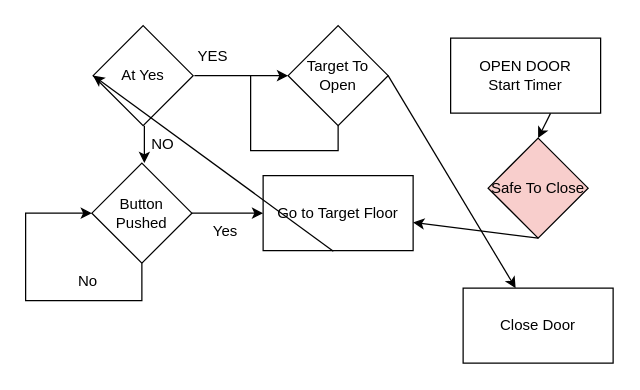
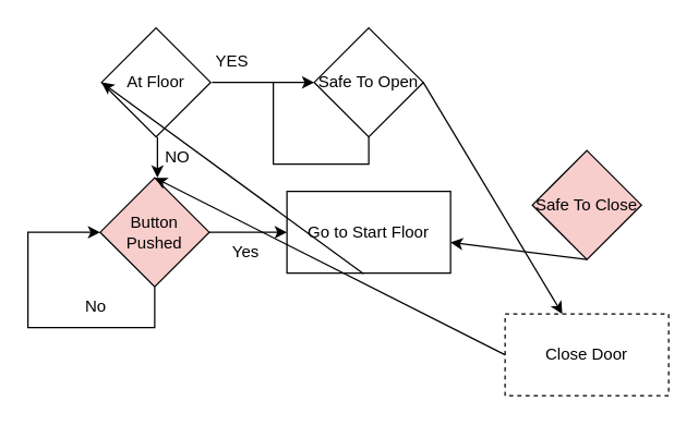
  <mxCell id="0" />
  <mxCell id="1" parent="0" />
- <mxCell id="2" value="At Yes" style="rhombus;whiteSpace=wrap;html=1;" vertex="1" parent="1"><mxGeometry x="74" y="20" width="80" height="80" as="geometry" /></mxCell>
+ <mxCell id="2" value="At Floor" style="rhombus;whiteSpace=wrap;html=1;" vertex="1" parent="1"><mxGeometry x="74" y="20" width="80" height="80" as="geometry" /></mxCell>
  <mxCell id="3" value="YES" style="text;html=1;strokeColor=none;fillColor=none;align=center;verticalAlign=middle;whiteSpace=wrap;rounded=0;" vertex="1" parent="1"><mxGeometry x="140" y="30" width="60" height="30" as="geometry" /></mxCell>
  <mxCell id="4" value="NO" style="text;html=1;strokeColor=none;fillColor=none;align=center;verticalAlign=middle;whiteSpace=wrap;rounded=0;" vertex="1" parent="1"><mxGeometry x="100" y="100" width="60" height="30" as="geometry" /></mxCell>
- <mxCell id="5" value="Go to Target Floor" style="rounded=0;whiteSpace=wrap;html=1;" vertex="1" parent="1"><mxGeometry x="210" y="140" width="120" height="60" as="geometry" /></mxCell>
- <mxCell id="6" value="&lt;div&gt;OPEN DOOR&lt;/div&gt;&lt;div&gt;Start Timer&lt;br&gt;&lt;/div&gt;" style="rounded=0;whiteSpace=wrap;html=1;" vertex="1" parent="1"><mxGeometry x="360" y="30" width="120" height="60" as="geometry" /></mxCell>
- <mxCell id="7" value="Target To Open" style="rhombus;whiteSpace=wrap;html=1;" vertex="1" parent="1"><mxGeometry x="230" y="20" width="80" height="80" as="geometry" /></mxCell>
- <mxCell id="8" value="Button Pushed" style="rhombus;whiteSpace=wrap;html=1;" vertex="1" parent="1"><mxGeometry x="73" y="130" width="80" height="80" as="geometry" /></mxCell>
+ <mxCell id="5" value="Go to Start Floor" style="rounded=0;whiteSpace=wrap;html=1;" vertex="1" parent="1"><mxGeometry x="210" y="140" width="120" height="60" as="geometry" /></mxCell>
+ <mxCell id="7" value="Safe To Open" style="rhombus;whiteSpace=wrap;html=1;" vertex="1" parent="1"><mxGeometry x="230" y="20" width="80" height="80" as="geometry" /></mxCell>
+ <mxCell id="8" value="Button Pushed" style="rhombus;whiteSpace=wrap;html=1;fillColor=#f8cecc;" vertex="1" parent="1"><mxGeometry x="73" y="130" width="80" height="80" as="geometry" /></mxCell>
  <mxCell id="9" value="" style="endArrow=classic;html=1;rounded=0;exitX=0.5;exitY=1;exitDx=0;exitDy=0;entryX=0;entryY=0.5;entryDx=0;entryDy=0;" edge="1" parent="1" source="8" target="8"><mxGeometry width="50" height="50" relative="1" as="geometry"><mxPoint x="90" y="280" as="sourcePoint" /><mxPoint x="140" y="230" as="targetPoint" /><Array as="points"><mxPoint x="113" y="240" /><mxPoint x="20" y="240" /><mxPoint x="20" y="170" /></Array></mxGeometry></mxCell>
  <mxCell id="10" value="" style="endArrow=classic;html=1;rounded=0;exitX=1;exitY=0.5;exitDx=0;exitDy=0;entryX=0;entryY=0.5;entryDx=0;entryDy=0;" edge="1" parent="1" source="8" target="5"><mxGeometry width="50" height="50" relative="1" as="geometry"><mxPoint x="160" y="270" as="sourcePoint" /><mxPoint x="210" y="220" as="targetPoint" /></mxGeometry></mxCell>
  <mxCell id="11" value="" style="endArrow=classic;html=1;rounded=0;exitX=0.468;exitY=1.007;exitDx=0;exitDy=0;exitPerimeter=0;entryX=0;entryY=0.5;entryDx=0;entryDy=0;" edge="1" parent="1" source="5" target="2"><mxGeometry width="50" height="50" relative="1" as="geometry"><mxPoint x="240" y="260" as="sourcePoint" /><mxPoint x="290" y="210" as="targetPoint" /></mxGeometry></mxCell>
  <mxCell id="12" value="" style="endArrow=classic;html=1;rounded=0;entryX=0.25;entryY=1;entryDx=0;entryDy=0;exitX=0.25;exitY=0;exitDx=0;exitDy=0;" edge="1" parent="1" source="4" target="4"><mxGeometry width="50" height="50" relative="1" as="geometry"><mxPoint x="110" y="110" as="sourcePoint" /><mxPoint x="160" y="60" as="targetPoint" /></mxGeometry></mxCell>
  <mxCell id="13" value="" style="endArrow=classic;html=1;rounded=0;exitX=0.25;exitY=1;exitDx=0;exitDy=0;entryX=0;entryY=0.5;entryDx=0;entryDy=0;" edge="1" parent="1" source="3" target="7"><mxGeometry width="50" height="50" relative="1" as="geometry"><mxPoint x="180" y="100" as="sourcePoint" /><mxPoint x="230" y="50" as="targetPoint" /></mxGeometry></mxCell>
  <mxCell id="14" value="" style="endArrow=classic;html=1;rounded=0;exitX=1;exitY=0.5;exitDx=0;exitDy=0;" edge="1" parent="1" source="7" target="17"><mxGeometry width="50" height="50" relative="1" as="geometry"><mxPoint x="210" y="120" as="sourcePoint" /><mxPoint x="260" y="70" as="targetPoint" /></mxGeometry></mxCell>
  <mxCell id="15" value="Safe To Close" style="rhombus;whiteSpace=wrap;html=1;fillColor=#f8cecc;" vertex="1" parent="1"><mxGeometry x="390" y="110" width="80" height="80" as="geometry" /></mxCell>
- <mxCell id="16" value="" style="endArrow=classic;html=1;rounded=0;exitX=0.666;exitY=1.003;exitDx=0;exitDy=0;exitPerimeter=0;entryX=0.5;entryY=0;entryDx=0;entryDy=0;" edge="1" parent="1" source="6" target="15"><mxGeometry width="50" height="50" relative="1" as="geometry"><mxPoint x="440" y="90" as="sourcePoint" /><mxPoint x="490" y="40" as="targetPoint" /></mxGeometry></mxCell>
- <mxCell id="17" value="Close Door" style="rounded=0;whiteSpace=wrap;html=1;" vertex="1" parent="1"><mxGeometry x="370" y="230" width="120" height="60" as="geometry" /></mxCell>
+ <mxCell id="17" value="Close Door" style="rounded=0;whiteSpace=wrap;html=1;dashed=1;" vertex="1" parent="1"><mxGeometry x="370" y="230" width="120" height="60" as="geometry" /></mxCell>
  <mxCell id="18" value="" style="endArrow=classic;html=1;rounded=0;exitX=0.5;exitY=1;exitDx=0;exitDy=0;" edge="1" parent="1" source="15" target="5"><mxGeometry width="50" height="50" relative="1" as="geometry"><mxPoint x="470" y="210" as="sourcePoint" /><mxPoint x="520" y="160" as="targetPoint" /></mxGeometry></mxCell>
+ <mxCell id="19" value="" style="endArrow=classic;html=1;rounded=0;exitX=0;exitY=0.5;exitDx=0;exitDy=0;entryX=0.5;entryY=0;entryDx=0;entryDy=0;" edge="1" parent="1" source="17" target="8"><mxGeometry width="50" height="50" relative="1" as="geometry"><mxPoint x="140" y="280" as="sourcePoint" /><mxPoint x="190" y="230" as="targetPoint" /></mxGeometry></mxCell>
  <mxCell id="20" value="No" style="text;html=1;strokeColor=none;fillColor=none;align=center;verticalAlign=middle;whiteSpace=wrap;rounded=0;" vertex="1" parent="1"><mxGeometry x="40" y="210" width="60" height="30" as="geometry" /></mxCell>
  <mxCell id="21" value="Yes" style="text;html=1;strokeColor=none;fillColor=none;align=center;verticalAlign=middle;whiteSpace=wrap;rounded=0;" vertex="1" parent="1"><mxGeometry x="150" y="170" width="60" height="30" as="geometry" /></mxCell>
  <mxCell id="22" value="" style="endArrow=none;html=1;rounded=0;" edge="1" parent="1"><mxGeometry width="50" height="50" relative="1" as="geometry"><mxPoint x="270" y="100" as="sourcePoint" /><mxPoint x="200" y="60" as="targetPoint" /><Array as="points"><mxPoint x="270" y="120" /><mxPoint x="200" y="120" /><mxPoint x="200" y="80" /></Array></mxGeometry></mxCell>
